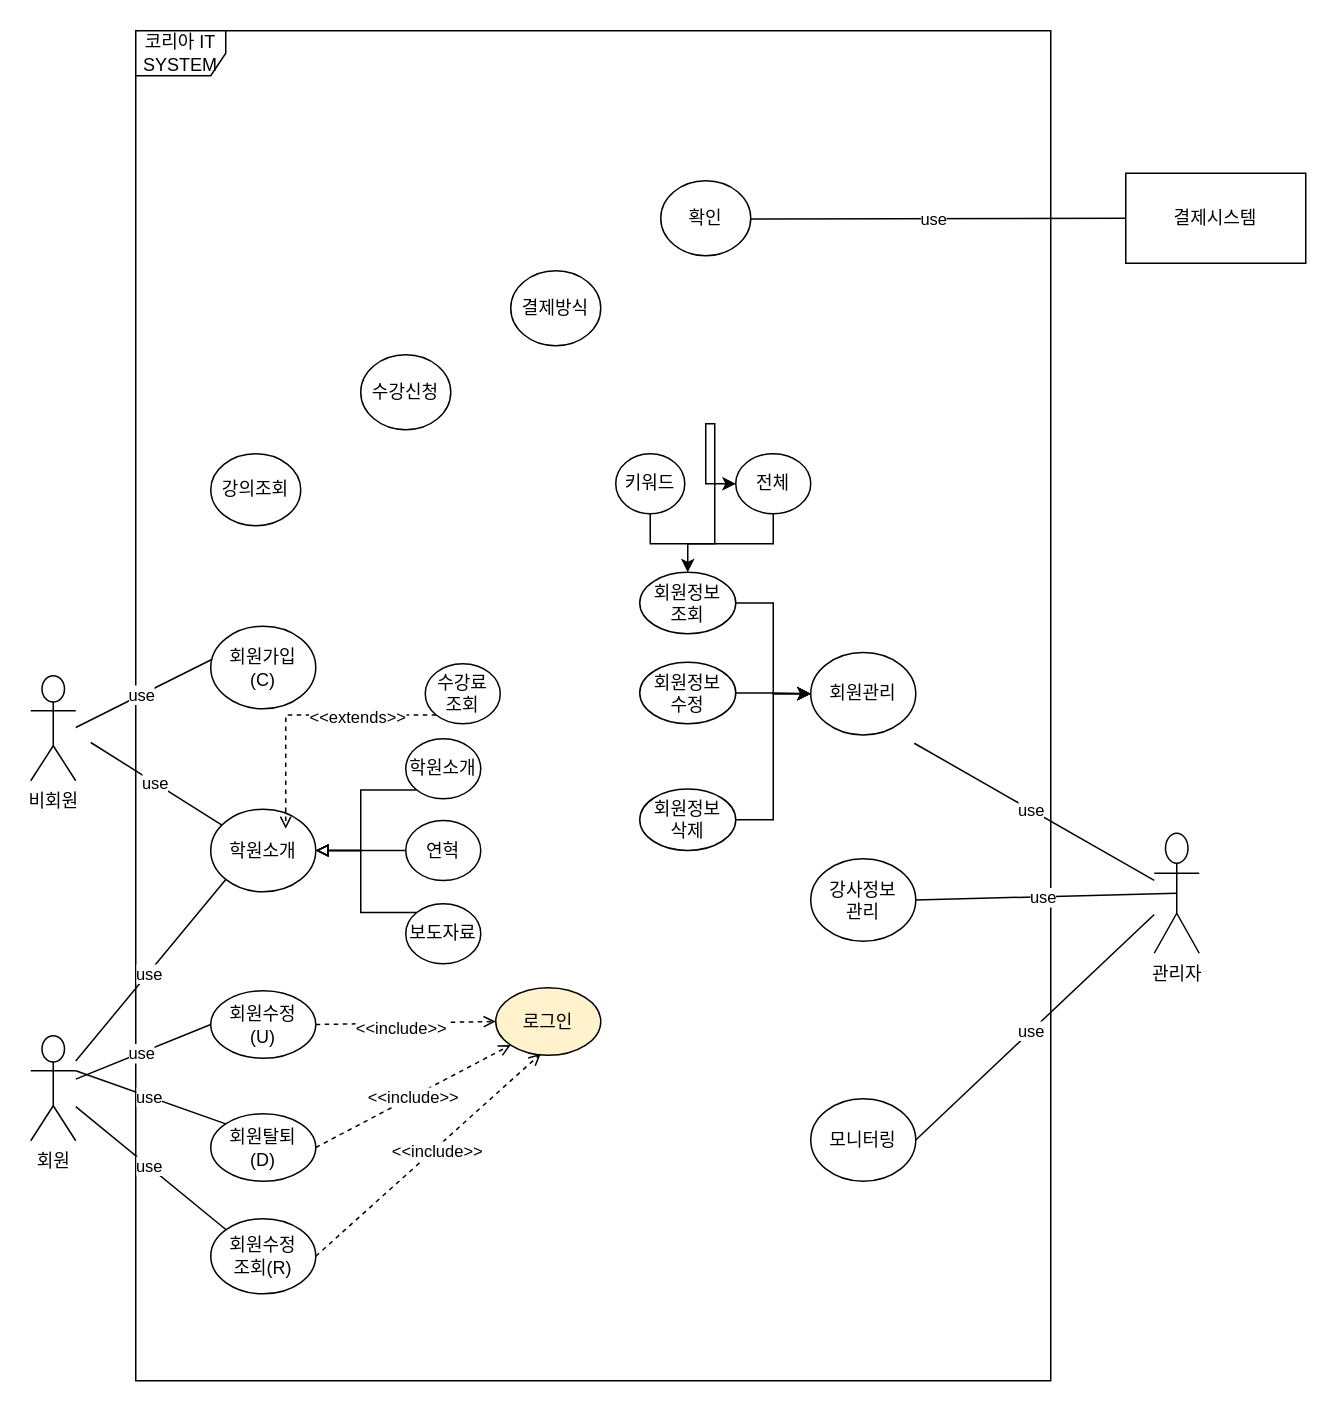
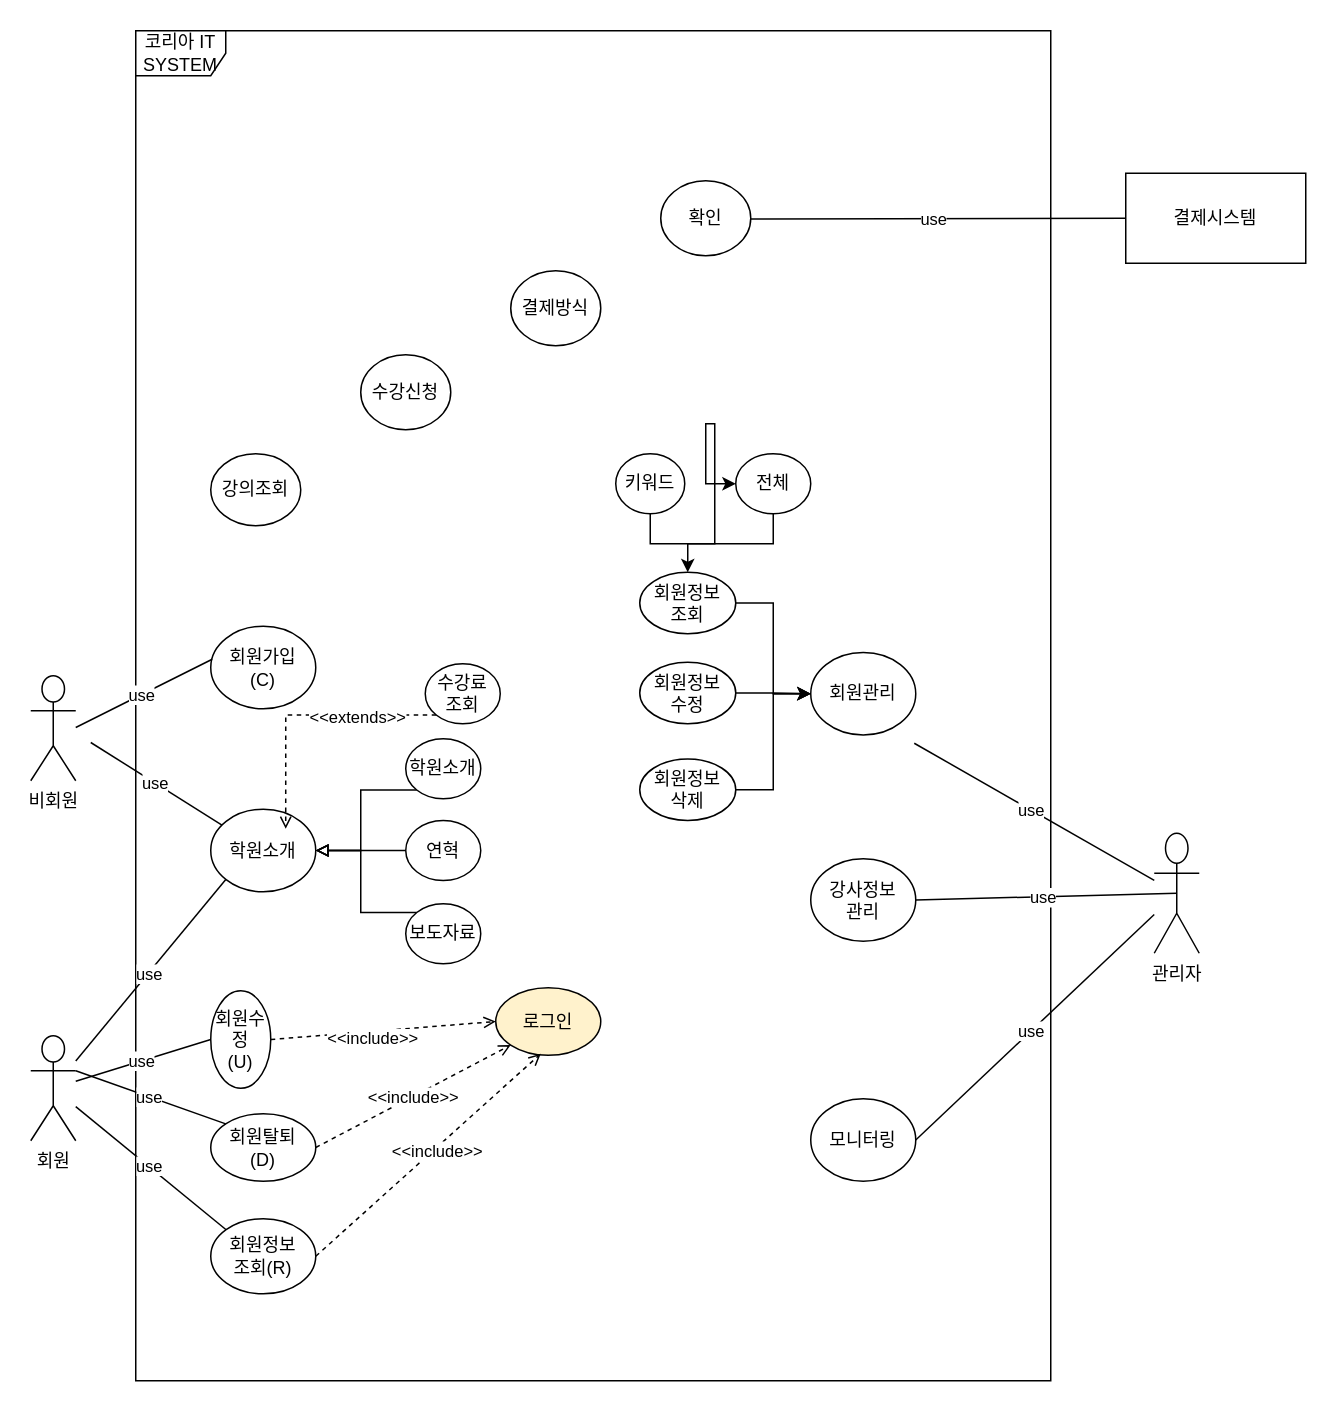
  <mxCell id="0" />
  <mxCell id="1" parent="0" />
  <mxCell id="2" value="비회원&lt;br&gt;" style="shape=umlActor;verticalLabelPosition=bottom;verticalAlign=top;html=1;outlineConnect=0;" vertex="1" parent="1"><mxGeometry x="20" y="450" width="30" height="70" as="geometry" /></mxCell>
  <mxCell id="3" value="회원" style="shape=umlActor;verticalLabelPosition=bottom;verticalAlign=top;html=1;outlineConnect=0;" vertex="1" parent="1"><mxGeometry x="20" y="690" width="30" height="70" as="geometry" /></mxCell>
  <mxCell id="4" value="관리자" style="shape=umlActor;verticalLabelPosition=bottom;verticalAlign=top;html=1;outlineConnect=0;" vertex="1" parent="1"><mxGeometry x="769" y="555" width="30" height="80" as="geometry" /></mxCell>
  <mxCell id="5" value="코리아 IT&lt;br&gt;SYSTEM" style="shape=umlFrame;whiteSpace=wrap;html=1;pointerEvents=0;width=60;height=30;" vertex="1" parent="1"><mxGeometry x="90" y="20" width="610" height="900" as="geometry" /></mxCell>
  <mxCell id="6" value="회원가입&lt;br&gt;(C)" style="ellipse;whiteSpace=wrap;html=1;" vertex="1" parent="1"><mxGeometry x="140" y="417" width="70" height="55" as="geometry" /></mxCell>
- <mxCell id="7" value="회원수정&lt;br&gt;(U)" style="ellipse;whiteSpace=wrap;html=1;" vertex="1" parent="1"><mxGeometry x="140" y="660" width="70" height="45" as="geometry" /></mxCell>
+ <mxCell id="7" value="회원수정&lt;br&gt;(U)" style="ellipse;whiteSpace=wrap;html=1;" vertex="1" parent="1"><mxGeometry x="140" y="660" width="40" height="65" as="geometry" /></mxCell>
  <mxCell id="8" value="회원탈퇴&lt;br&gt;(D)" style="ellipse;whiteSpace=wrap;html=1;" vertex="1" parent="1"><mxGeometry x="140" y="742" width="70" height="45" as="geometry" /></mxCell>
- <mxCell id="9" value="회원수정&lt;br&gt;조회(R)" style="ellipse;whiteSpace=wrap;html=1;" vertex="1" parent="1"><mxGeometry x="140" y="812" width="70" height="50" as="geometry" /></mxCell>
+ <mxCell id="9" value="회원정보&lt;br&gt;조회(R)" style="ellipse;whiteSpace=wrap;html=1;" vertex="1" parent="1"><mxGeometry x="140" y="812" width="70" height="50" as="geometry" /></mxCell>
  <mxCell id="10" value="" style="endArrow=none;html=1;rounded=0;exitX=0.014;exitY=0.4;exitDx=0;exitDy=0;exitPerimeter=0;" edge="1" parent="1" source="6"><mxGeometry width="50" height="50" relative="1" as="geometry"><mxPoint x="136.99" y="484.52" as="sourcePoint" /><mxPoint x="50" y="484.503" as="targetPoint" /></mxGeometry></mxCell>
  <mxCell id="11" value="use" style="edgeLabel;html=1;align=center;verticalAlign=middle;resizable=0;points=[];" vertex="1" connectable="0" parent="10"><mxGeometry x="0.034" relative="1" as="geometry"><mxPoint as="offset" /></mxGeometry></mxCell>
  <mxCell id="12" value="" style="endArrow=none;html=1;rounded=0;exitX=0;exitY=0.5;exitDx=0;exitDy=0;" edge="1" parent="1" source="7" target="3"><mxGeometry width="50" height="50" relative="1" as="geometry"><mxPoint x="146.99" y="494.52" as="sourcePoint" /><mxPoint x="60" y="494.503" as="targetPoint" /></mxGeometry></mxCell>
  <mxCell id="13" value="use" style="edgeLabel;html=1;align=center;verticalAlign=middle;resizable=0;points=[];" vertex="1" connectable="0" parent="12"><mxGeometry x="0.034" relative="1" as="geometry"><mxPoint as="offset" /></mxGeometry></mxCell>
  <mxCell id="14" value="" style="endArrow=none;html=1;rounded=0;exitX=0;exitY=0;exitDx=0;exitDy=0;entryX=1;entryY=0.333;entryDx=0;entryDy=0;entryPerimeter=0;" edge="1" parent="1" source="8" target="3"><mxGeometry width="50" height="50" relative="1" as="geometry"><mxPoint x="156.99" y="504.52" as="sourcePoint" /><mxPoint x="70" y="504.503" as="targetPoint" /></mxGeometry></mxCell>
  <mxCell id="15" value="use" style="edgeLabel;html=1;align=center;verticalAlign=middle;resizable=0;points=[];" vertex="1" connectable="0" parent="14"><mxGeometry x="0.034" relative="1" as="geometry"><mxPoint as="offset" /></mxGeometry></mxCell>
  <mxCell id="16" value="" style="endArrow=none;html=1;rounded=0;exitX=0;exitY=0;exitDx=0;exitDy=0;" edge="1" parent="1" source="9" target="3"><mxGeometry width="50" height="50" relative="1" as="geometry"><mxPoint x="166.99" y="514.52" as="sourcePoint" /><mxPoint x="80" y="514.503" as="targetPoint" /></mxGeometry></mxCell>
  <mxCell id="17" value="use" style="edgeLabel;html=1;align=center;verticalAlign=middle;resizable=0;points=[];" vertex="1" connectable="0" parent="16"><mxGeometry x="0.034" relative="1" as="geometry"><mxPoint as="offset" /></mxGeometry></mxCell>
  <mxCell id="18" value="로그인" style="ellipse;whiteSpace=wrap;html=1;fillColor=#fff2cc;" vertex="1" parent="1"><mxGeometry x="330" y="658" width="70" height="45" as="geometry" /></mxCell>
  <mxCell id="19" value="" style="endArrow=open;dashed=1;html=1;rounded=0;entryX=0;entryY=0.5;entryDx=0;entryDy=0;exitX=1;exitY=0.5;exitDx=0;exitDy=0;endFill=0;" edge="1" parent="1" source="7" target="18"><mxGeometry width="50" height="50" relative="1" as="geometry"><mxPoint x="350" y="772" as="sourcePoint" /><mxPoint x="400" y="722" as="targetPoint" /></mxGeometry></mxCell>
  <mxCell id="20" value="&amp;lt;&amp;lt;include&amp;gt;&amp;gt;" style="edgeLabel;html=1;align=center;verticalAlign=middle;resizable=0;points=[];" vertex="1" connectable="0" parent="19"><mxGeometry x="-0.266" relative="1" as="geometry"><mxPoint x="13" y="3" as="offset" /></mxGeometry></mxCell>
  <mxCell id="21" value="" style="endArrow=open;dashed=1;html=1;rounded=0;entryX=0;entryY=1;entryDx=0;entryDy=0;exitX=1;exitY=0.5;exitDx=0;exitDy=0;endFill=0;" edge="1" parent="1" source="8" target="18"><mxGeometry width="50" height="50" relative="1" as="geometry"><mxPoint x="220" y="665" as="sourcePoint" /><mxPoint x="340" y="685" as="targetPoint" /></mxGeometry></mxCell>
  <mxCell id="22" value="&amp;lt;&amp;lt;include&amp;gt;&amp;gt;" style="edgeLabel;html=1;align=center;verticalAlign=middle;resizable=0;points=[];" vertex="1" connectable="0" parent="21"><mxGeometry x="0.177" y="1" relative="1" as="geometry"><mxPoint x="-11" y="7" as="offset" /></mxGeometry></mxCell>
  <mxCell id="23" value="" style="endArrow=open;dashed=1;html=1;rounded=0;exitX=1;exitY=0.5;exitDx=0;exitDy=0;endFill=0;" edge="1" parent="1" source="9"><mxGeometry width="50" height="50" relative="1" as="geometry"><mxPoint x="210" y="867" as="sourcePoint" /><mxPoint x="360" y="702" as="targetPoint" /></mxGeometry></mxCell>
  <mxCell id="24" value="&amp;lt;&amp;lt;include&amp;gt;&amp;gt;" style="edgeLabel;html=1;align=center;verticalAlign=middle;resizable=0;points=[];" vertex="1" connectable="0" parent="23"><mxGeometry x="0.059" y="-1" relative="1" as="geometry"><mxPoint as="offset" /></mxGeometry></mxCell>
  <mxCell id="25" value="학원소개" style="ellipse;whiteSpace=wrap;html=1;" vertex="1" parent="1"><mxGeometry x="140" y="539" width="70" height="55" as="geometry" /></mxCell>
  <mxCell id="26" style="edgeStyle=orthogonalEdgeStyle;rounded=0;orthogonalLoop=1;jettySize=auto;html=1;exitX=0;exitY=1;exitDx=0;exitDy=0;entryX=1;entryY=0.5;entryDx=0;entryDy=0;endArrow=block;endFill=0;" edge="1" parent="1" source="27" target="25"><mxGeometry relative="1" as="geometry" /></mxCell>
  <mxCell id="27" value="학원소개" style="ellipse;whiteSpace=wrap;html=1;" vertex="1" parent="1"><mxGeometry x="270" y="492" width="50" height="40" as="geometry" /></mxCell>
  <mxCell id="28" style="edgeStyle=orthogonalEdgeStyle;rounded=0;orthogonalLoop=1;jettySize=auto;html=1;exitX=0;exitY=0.5;exitDx=0;exitDy=0;entryX=1;entryY=0.5;entryDx=0;entryDy=0;endArrow=block;endFill=0;" edge="1" parent="1" source="29" target="25"><mxGeometry relative="1" as="geometry" /></mxCell>
  <mxCell id="29" value="연혁" style="ellipse;whiteSpace=wrap;html=1;" vertex="1" parent="1"><mxGeometry x="270" y="546.5" width="50" height="40" as="geometry" /></mxCell>
  <mxCell id="30" style="edgeStyle=orthogonalEdgeStyle;rounded=0;orthogonalLoop=1;jettySize=auto;html=1;exitX=0;exitY=0;exitDx=0;exitDy=0;entryX=1;entryY=0.5;entryDx=0;entryDy=0;endArrow=block;endFill=0;" edge="1" parent="1" source="31" target="25"><mxGeometry relative="1" as="geometry"><mxPoint x="230" y="562" as="targetPoint" /></mxGeometry></mxCell>
  <mxCell id="31" value="보도자료" style="ellipse;whiteSpace=wrap;html=1;" vertex="1" parent="1"><mxGeometry x="270" y="602" width="50" height="40" as="geometry" /></mxCell>
  <mxCell id="32" value="" style="endArrow=none;html=1;rounded=0;" edge="1" parent="1" source="25"><mxGeometry width="50" height="50" relative="1" as="geometry"><mxPoint x="151" y="477" as="sourcePoint" /><mxPoint x="60" y="494.503" as="targetPoint" /></mxGeometry></mxCell>
  <mxCell id="33" value="use" style="edgeLabel;html=1;align=center;verticalAlign=middle;resizable=0;points=[];" vertex="1" connectable="0" parent="32"><mxGeometry x="0.034" relative="1" as="geometry"><mxPoint as="offset" /></mxGeometry></mxCell>
  <mxCell id="34" value="" style="endArrow=none;html=1;rounded=0;exitX=0;exitY=1;exitDx=0;exitDy=0;" edge="1" parent="1" source="25" target="3"><mxGeometry width="50" height="50" relative="1" as="geometry"><mxPoint x="161" y="487" as="sourcePoint" /><mxPoint x="70" y="504.503" as="targetPoint" /></mxGeometry></mxCell>
  <mxCell id="35" value="use" style="edgeLabel;html=1;align=center;verticalAlign=middle;resizable=0;points=[];" vertex="1" connectable="0" parent="34"><mxGeometry x="0.034" relative="1" as="geometry"><mxPoint as="offset" /></mxGeometry></mxCell>
  <mxCell id="36" value="수강료&lt;br&gt;조회" style="ellipse;whiteSpace=wrap;html=1;" vertex="1" parent="1"><mxGeometry x="283" y="442" width="50" height="40" as="geometry" /></mxCell>
  <mxCell id="37" style="edgeStyle=orthogonalEdgeStyle;rounded=0;orthogonalLoop=1;jettySize=auto;html=1;exitX=0;exitY=1;exitDx=0;exitDy=0;entryX=0.714;entryY=0.236;entryDx=0;entryDy=0;entryPerimeter=0;dashed=1;endArrow=open;endFill=0;" edge="1" parent="1" source="36" target="25"><mxGeometry relative="1" as="geometry" /></mxCell>
  <mxCell id="38" value="&amp;lt;&amp;lt;extends&amp;gt;&amp;gt;" style="edgeLabel;html=1;align=center;verticalAlign=middle;resizable=0;points=[];" vertex="1" connectable="0" parent="37"><mxGeometry x="-0.365" y="1" relative="1" as="geometry"><mxPoint x="3" as="offset" /></mxGeometry></mxCell>
  <mxCell id="39" value="회원관리" style="ellipse;whiteSpace=wrap;html=1;" vertex="1" parent="1"><mxGeometry x="540" y="434.5" width="70" height="55" as="geometry" /></mxCell>
  <mxCell id="40" value="강사정보&lt;br&gt;관리" style="ellipse;whiteSpace=wrap;html=1;" vertex="1" parent="1"><mxGeometry x="540" y="572" width="70" height="55" as="geometry" /></mxCell>
  <mxCell id="41" value="모니터링" style="ellipse;whiteSpace=wrap;html=1;" vertex="1" parent="1"><mxGeometry x="540" y="732" width="70" height="55" as="geometry" /></mxCell>
  <mxCell id="42" value="" style="endArrow=none;html=1;rounded=0;" edge="1" parent="1" source="4"><mxGeometry width="50" height="50" relative="1" as="geometry"><mxPoint x="700" y="574.5" as="sourcePoint" /><mxPoint x="609" y="495.003" as="targetPoint" /></mxGeometry></mxCell>
  <mxCell id="43" value="use" style="edgeLabel;html=1;align=center;verticalAlign=middle;resizable=0;points=[];" vertex="1" connectable="0" parent="42"><mxGeometry x="0.034" relative="1" as="geometry"><mxPoint as="offset" /></mxGeometry></mxCell>
  <mxCell id="44" value="" style="endArrow=none;html=1;rounded=0;entryX=1;entryY=0.5;entryDx=0;entryDy=0;exitX=0.5;exitY=0.5;exitDx=0;exitDy=0;exitPerimeter=0;" edge="1" parent="1" source="4" target="40"><mxGeometry width="50" height="50" relative="1" as="geometry"><mxPoint x="779" y="596" as="sourcePoint" /><mxPoint x="619" y="505.003" as="targetPoint" /></mxGeometry></mxCell>
  <mxCell id="45" value="use" style="edgeLabel;html=1;align=center;verticalAlign=middle;resizable=0;points=[];" vertex="1" connectable="0" parent="44"><mxGeometry x="0.034" relative="1" as="geometry"><mxPoint as="offset" /></mxGeometry></mxCell>
  <mxCell id="46" value="" style="endArrow=none;html=1;rounded=0;entryX=1;entryY=0.5;entryDx=0;entryDy=0;" edge="1" parent="1" source="4" target="41"><mxGeometry width="50" height="50" relative="1" as="geometry"><mxPoint x="789" y="606" as="sourcePoint" /><mxPoint x="629" y="515.003" as="targetPoint" /></mxGeometry></mxCell>
  <mxCell id="47" value="use" style="edgeLabel;html=1;align=center;verticalAlign=middle;resizable=0;points=[];" vertex="1" connectable="0" parent="46"><mxGeometry x="0.034" relative="1" as="geometry"><mxPoint as="offset" /></mxGeometry></mxCell>
  <mxCell id="48" style="edgeStyle=orthogonalEdgeStyle;rounded=0;orthogonalLoop=1;jettySize=auto;html=1;exitX=1;exitY=0.5;exitDx=0;exitDy=0;entryX=0;entryY=0.5;entryDx=0;entryDy=0;" edge="1" parent="1" source="49" target="39"><mxGeometry relative="1" as="geometry" /></mxCell>
  <mxCell id="49" value="회원정보&lt;br&gt;조회" style="ellipse;whiteSpace=wrap;html=1;" vertex="1" parent="1"><mxGeometry x="426" y="381" width="64" height="41" as="geometry" /></mxCell>
  <mxCell id="50" style="edgeStyle=orthogonalEdgeStyle;rounded=0;orthogonalLoop=1;jettySize=auto;html=1;exitX=1;exitY=0.5;exitDx=0;exitDy=0;entryX=0;entryY=0.5;entryDx=0;entryDy=0;" edge="1" parent="1" source="51" target="39"><mxGeometry relative="1" as="geometry" /></mxCell>
  <mxCell id="51" value="회원정보&lt;br&gt;수정" style="ellipse;whiteSpace=wrap;html=1;" vertex="1" parent="1"><mxGeometry x="426" y="441" width="64" height="41" as="geometry" /></mxCell>
  <mxCell id="52" style="edgeStyle=orthogonalEdgeStyle;rounded=0;orthogonalLoop=1;jettySize=auto;html=1;exitX=1;exitY=0.5;exitDx=0;exitDy=0;entryX=0;entryY=0.5;entryDx=0;entryDy=0;" edge="1" parent="1" source="53" target="39"><mxGeometry relative="1" as="geometry" /></mxCell>
- <mxCell id="53" value="회원정보&lt;br&gt;삭제" style="ellipse;whiteSpace=wrap;html=1;" vertex="1" parent="1"><mxGeometry x="426" y="525.5" width="64" height="41" as="geometry" /></mxCell>
+ <mxCell id="53" value="회원정보&lt;br&gt;삭제" style="ellipse;whiteSpace=wrap;html=1;" vertex="1" parent="1"><mxGeometry x="426" y="505.5" width="64" height="41" as="geometry" /></mxCell>
  <mxCell id="54" style="edgeStyle=orthogonalEdgeStyle;rounded=0;orthogonalLoop=1;jettySize=auto;html=1;exitX=0.5;exitY=1;exitDx=0;exitDy=0;" edge="1" parent="1" source="55" target="57"><mxGeometry relative="1" as="geometry" /></mxCell>
  <mxCell id="55" value="키워드" style="ellipse;whiteSpace=wrap;html=1;" vertex="1" parent="1"><mxGeometry x="410" y="302" width="46" height="40" as="geometry" /></mxCell>
  <mxCell id="56" style="edgeStyle=orthogonalEdgeStyle;rounded=0;orthogonalLoop=1;jettySize=auto;html=1;exitX=0.5;exitY=1;exitDx=0;exitDy=0;entryX=0.5;entryY=0;entryDx=0;entryDy=0;" edge="1" parent="1" source="57" target="49"><mxGeometry relative="1" as="geometry"><Array as="points"><mxPoint x="515" y="362" /><mxPoint x="458" y="362" /></Array></mxGeometry></mxCell>
  <mxCell id="57" value="전체" style="ellipse;whiteSpace=wrap;html=1;" vertex="1" parent="1"><mxGeometry x="490" y="302" width="50" height="40" as="geometry" /></mxCell>
  <mxCell id="58" value="강의조회" style="ellipse;whiteSpace=wrap;html=1;" vertex="1" parent="1"><mxGeometry x="140" y="302" width="60" height="48" as="geometry" /></mxCell>
  <mxCell id="59" value="수강신청" style="ellipse;whiteSpace=wrap;html=1;" vertex="1" parent="1"><mxGeometry x="240" y="236" width="60" height="50" as="geometry" /></mxCell>
  <mxCell id="60" value="결제방식" style="ellipse;whiteSpace=wrap;html=1;" vertex="1" parent="1"><mxGeometry x="340" y="180" width="60" height="50" as="geometry" /></mxCell>
  <mxCell id="61" value="확인" style="ellipse;whiteSpace=wrap;html=1;" vertex="1" parent="1"><mxGeometry x="440" y="120" width="60" height="50" as="geometry" /></mxCell>
  <mxCell id="62" value="결제시스템" style="rounded=0;whiteSpace=wrap;html=1;" vertex="1" parent="1"><mxGeometry x="750" y="115" width="120" height="60" as="geometry" /></mxCell>
  <mxCell id="63" value="" style="endArrow=none;html=1;rounded=0;exitX=0;exitY=0.5;exitDx=0;exitDy=0;" edge="1" parent="1" source="62"><mxGeometry width="50" height="50" relative="1" as="geometry"><mxPoint x="591" y="100" as="sourcePoint" /><mxPoint x="500" y="145.503" as="targetPoint" /></mxGeometry></mxCell>
  <mxCell id="64" value="use" style="edgeLabel;html=1;align=center;verticalAlign=middle;resizable=0;points=[];" vertex="1" connectable="0" parent="63"><mxGeometry x="0.034" relative="1" as="geometry"><mxPoint as="offset" /></mxGeometry></mxCell>
